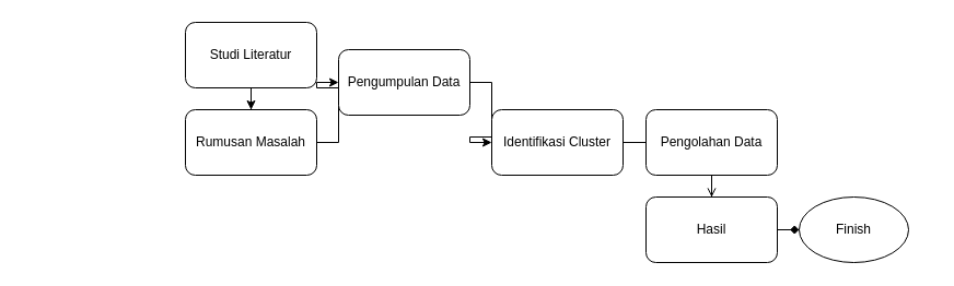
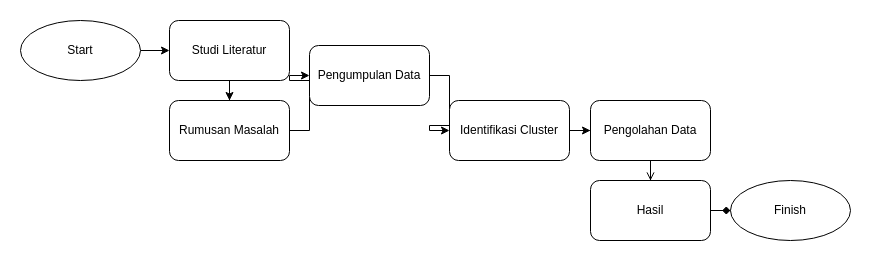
  <mxCell id="0" />
  <mxCell id="1" parent="0" />
+ <mxCell id="2" value="" style="edgeStyle=orthogonalEdgeStyle;rounded=0;orthogonalLoop=1;jettySize=auto;html=1;" parent="1" source="3" target="5" edge="1"><mxGeometry relative="1" as="geometry" /></mxCell>
+ <mxCell id="3" value="Start" style="ellipse;whiteSpace=wrap;html=1;" parent="1" vertex="1"><mxGeometry x="20" y="20" width="120" height="60" as="geometry" /></mxCell>
  <mxCell id="4" value="" style="edgeStyle=orthogonalEdgeStyle;rounded=0;orthogonalLoop=1;jettySize=auto;html=1;" parent="1" source="5" target="7" edge="1"><mxGeometry relative="1" as="geometry" /></mxCell>
  <mxCell id="5" value="Studi Literatur" style="rounded=1;whiteSpace=wrap;html=1;" parent="1" vertex="1"><mxGeometry x="169" y="20" width="120" height="60" as="geometry" /></mxCell>
  <mxCell id="6" value="" style="edgeStyle=orthogonalEdgeStyle;rounded=0;orthogonalLoop=1;jettySize=auto;html=1;" parent="1" source="7" target="9" edge="1"><mxGeometry relative="1" as="geometry" /></mxCell>
  <mxCell id="7" value="Rumusan Masalah" style="rounded=1;whiteSpace=wrap;html=1;" parent="1" vertex="1"><mxGeometry x="169" y="100" width="120" height="60" as="geometry" /></mxCell>
  <mxCell id="8" value="" style="edgeStyle=orthogonalEdgeStyle;rounded=0;orthogonalLoop=1;jettySize=auto;html=1;" parent="1" source="9" target="11" edge="1"><mxGeometry relative="1" as="geometry" /></mxCell>
  <mxCell id="9" value="Pengumpulan Data" style="rounded=1;whiteSpace=wrap;html=1;" parent="1" vertex="1"><mxGeometry x="309" y="45" width="120" height="60" as="geometry" /></mxCell>
- <mxCell id="10" value="" style="edgeStyle=orthogonalEdgeStyle;rounded=0;orthogonalLoop=1;jettySize=auto;html=1;endArrow=none;" parent="1" source="11" target="13" edge="1"><mxGeometry relative="1" as="geometry" /></mxCell>
+ <mxCell id="10" value="" style="edgeStyle=orthogonalEdgeStyle;rounded=0;orthogonalLoop=1;jettySize=auto;html=1;" parent="1" source="11" target="13" edge="1"><mxGeometry relative="1" as="geometry" /></mxCell>
  <mxCell id="11" value="Identifikasi Cluster" style="rounded=1;whiteSpace=wrap;html=1;" parent="1" vertex="1"><mxGeometry x="449" y="100" width="120" height="60" as="geometry" /></mxCell>
  <mxCell id="12" value="" style="edgeStyle=orthogonalEdgeStyle;rounded=0;orthogonalLoop=1;jettySize=auto;html=1;endArrow=open;" parent="1" source="13" target="15" edge="1"><mxGeometry relative="1" as="geometry" /></mxCell>
  <mxCell id="13" value="Pengolahan Data" style="rounded=1;whiteSpace=wrap;html=1;" parent="1" vertex="1"><mxGeometry x="590" y="100" width="120" height="60" as="geometry" /></mxCell>
  <mxCell id="14" value="" style="edgeStyle=orthogonalEdgeStyle;rounded=0;orthogonalLoop=1;jettySize=auto;html=1;endArrow=diamond;" parent="1" source="15" target="16" edge="1"><mxGeometry relative="1" as="geometry" /></mxCell>
  <mxCell id="15" value="Hasil" style="rounded=1;whiteSpace=wrap;html=1;" parent="1" vertex="1"><mxGeometry x="590" y="180" width="120" height="60" as="geometry" /></mxCell>
- <mxCell id="16" value="Finish" style="ellipse;whiteSpace=wrap;html=1;" parent="1" vertex="1"><mxGeometry x="730" y="180" width="100" height="60" as="geometry" /></mxCell>
+ <mxCell id="16" value="Finish" style="ellipse;whiteSpace=wrap;html=1;" parent="1" vertex="1"><mxGeometry x="730" y="180" width="120" height="60" as="geometry" /></mxCell>
